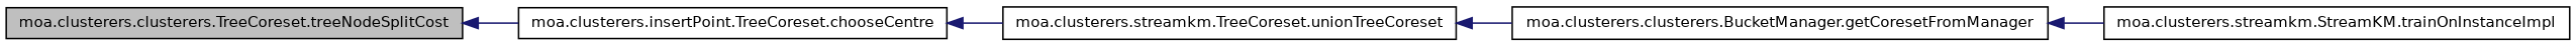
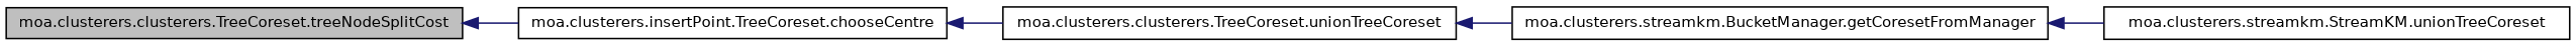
  digraph {
    rankdir=LR
    node [color=black fillcolor=white fontname=Helvetica fontsize=10 shape=record style=filled]
    edge [color=midnightblue dir=back fontname=Helvetica fontsize=10 labelfontname=Helvetica labelfontsize=10 style=solid]
    n1 [fillcolor=grey75 fontcolor=black height=0.2 label="moa.clusterers.clusterers.TreeCoreset.treeNodeSplitCost" width=0.4]
    n2 [height=0.2 label="moa.clusterers.insertPoint.TreeCoreset.chooseCentre" width=0.4]
-   n3 [height=0.2 label="moa.clusterers.streamkm.TreeCoreset.unionTreeCoreset" width=0.4]
-   n4 [height=0.2 label="moa.clusterers.clusterers.BucketManager.getCoresetFromManager" width=0.4]
-   n5 [height=0.2 label="moa.clusterers.streamkm.StreamKM.trainOnInstanceImpl" width=0.4]
+   n3 [height=0.2 label="moa.clusterers.clusterers.TreeCoreset.unionTreeCoreset" width=0.4]
+   n4 [height=0.2 label="moa.clusterers.streamkm.BucketManager.getCoresetFromManager" width=0.4]
+   n5 [height=0.2 label="moa.clusterers.streamkm.StreamKM.unionTreeCoreset" width=0.4]
    n1 -> n2
    n2 -> n3
    n3 -> n4
    n4 -> n5
  }
